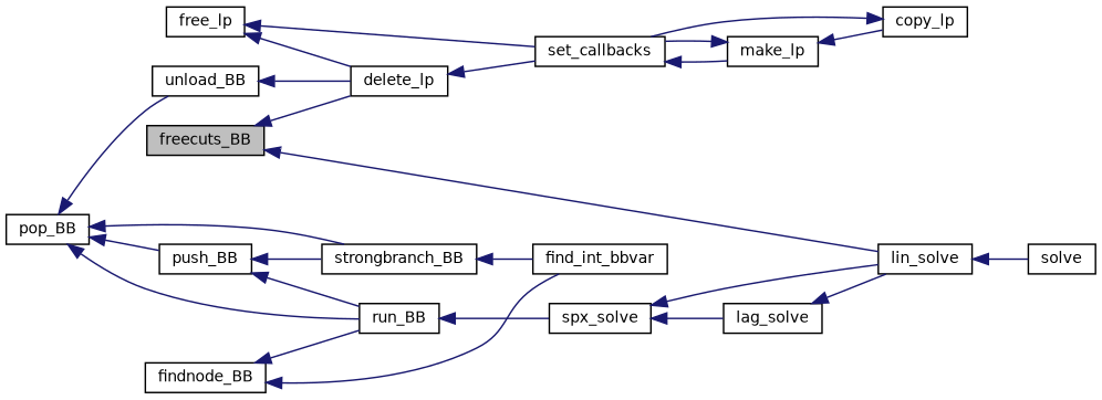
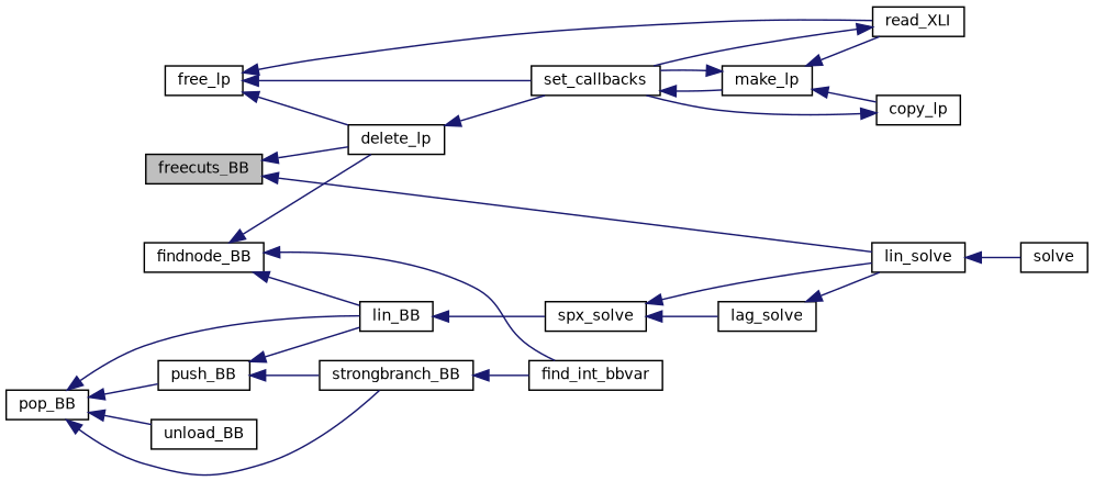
  digraph {
    rankdir=LR
    node [color=black fillcolor=white fontname=Helvetica fontsize=10 shape=record style=filled]
    edge [color=midnightblue dir=back fontname=Helvetica fontsize=10 labelfontname=Helvetica labelfontsize=10 style=solid]
    n1 [fillcolor=grey75 fontcolor=black height=0.2 label=freecuts_BB width=0.4]
    n2 [height=0.2 label=delete_lp width=0.4]
    n3 [height=0.2 label=lin_solve width=0.4]
    n4 [height=0.2 label=set_callbacks width=0.4]
    n5 [height=0.2 label=pop_BB width=0.4]
    n6 [height=0.2 label=unload_BB width=0.4]
    n7 [height=0.2 label=push_BB width=0.4]
    n8 [height=0.2 label=strongbranch_BB width=0.4]
-   n9 [height=0.2 label=run_BB width=0.4]
+   n9 [height=0.2 label=lin_BB width=0.4]
    n10 [height=0.2 label=solve width=0.4]
    n11 [height=0.2 label=free_lp width=0.4]
+   n12 [height=0.2 label=read_XLI width=0.4]
    n13 [height=0.2 label=make_lp width=0.4]
    n14 [height=0.2 label=copy_lp width=0.4]
    n15 [height=0.2 label=find_int_bbvar width=0.4]
    n16 [height=0.2 label=spx_solve width=0.4]
    n17 [height=0.2 label=findnode_BB width=0.4]
    n18 [height=0.2 label=lag_solve width=0.4]
    n1 -> n2
    n1 -> n3
    n2 -> n4
    n3 -> n10
    n4 -> n13
    n5 -> n6
    n5 -> n7
    n5 -> n8
    n5 -> n9
-   n6 -> n2
+   n17 -> n2
    n7 -> n8
    n7 -> n9
    n8 -> n15
    n9 -> n16
    n11 -> n2
    n11 -> n4
+   n11 -> n12
+   n12 -> n4
    n13 -> n4
+   n13 -> n12
    n13 -> n14
    n14 -> n4
    n16 -> n3
    n16 -> n18
    n17 -> n9
    n17 -> n15
    n18 -> n3
  }
